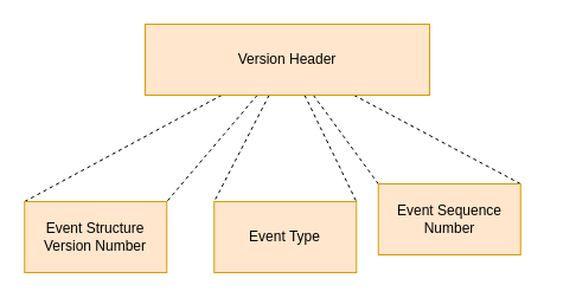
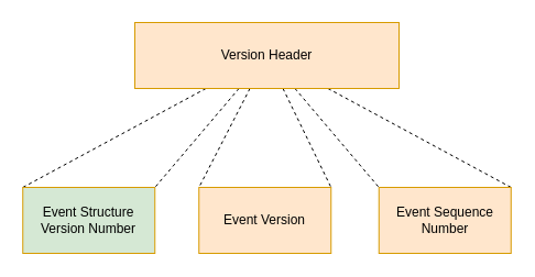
  <mxCell id="0" />
  <mxCell id="1" parent="0" />
  <mxCell id="2" style="rounded=0;orthogonalLoop=1;jettySize=auto;html=1;entryX=0;entryY=0;entryDx=0;entryDy=0;endArrow=none;endFill=0;dashed=1;" edge="1" parent="1" source="8" target="11"><mxGeometry relative="1" as="geometry" /></mxCell>
  <mxCell id="3" style="edgeStyle=none;rounded=0;orthogonalLoop=1;jettySize=auto;html=1;entryX=0;entryY=0;entryDx=0;entryDy=0;dashed=1;endArrow=none;endFill=0;" edge="1" parent="1" source="8" target="9"><mxGeometry relative="1" as="geometry" /></mxCell>
  <mxCell id="4" style="edgeStyle=none;rounded=0;orthogonalLoop=1;jettySize=auto;html=1;entryX=1;entryY=0;entryDx=0;entryDy=0;dashed=1;endArrow=none;endFill=0;" edge="1" parent="1" source="8" target="9"><mxGeometry relative="1" as="geometry" /></mxCell>
  <mxCell id="5" style="edgeStyle=none;rounded=0;orthogonalLoop=1;jettySize=auto;html=1;entryX=0;entryY=0;entryDx=0;entryDy=0;dashed=1;endArrow=none;endFill=0;" edge="1" parent="1" source="8" target="10"><mxGeometry relative="1" as="geometry" /></mxCell>
  <mxCell id="6" style="edgeStyle=none;rounded=0;orthogonalLoop=1;jettySize=auto;html=1;entryX=1;entryY=0;entryDx=0;entryDy=0;dashed=1;endArrow=none;endFill=0;" edge="1" parent="1" source="8" target="10"><mxGeometry relative="1" as="geometry" /></mxCell>
  <mxCell id="7" style="edgeStyle=none;rounded=0;orthogonalLoop=1;jettySize=auto;html=1;entryX=1;entryY=0;entryDx=0;entryDy=0;dashed=1;endArrow=none;endFill=0;" edge="1" parent="1" source="8" target="11"><mxGeometry relative="1" as="geometry" /></mxCell>
  <mxCell id="8" value="Version Header" style="rounded=0;whiteSpace=wrap;html=1;fillColor=#ffe6cc;strokeColor=#d79b00;" vertex="1" parent="1"><mxGeometry x="122" y="20" width="240" height="60" as="geometry" /></mxCell>
- <mxCell id="9" value="Event Type" style="rounded=0;whiteSpace=wrap;html=1;fillColor=#ffe6cc;strokeColor=#d79b00;" vertex="1" parent="1"><mxGeometry x="180.25" y="170" width="120" height="60" as="geometry" /></mxCell>
- <mxCell id="10" value="Event Sequence Number" style="rounded=0;whiteSpace=wrap;html=1;fillColor=#ffe6cc;strokeColor=#d79b00;" vertex="1" parent="1"><mxGeometry x="318.75" y="155" width="120" height="60" as="geometry" /></mxCell>
- <mxCell id="11" value="Event Structure&lt;br&gt;Version Number" style="rounded=0;whiteSpace=wrap;html=1;fillColor=#ffe6cc;strokeColor=#d79b00;" vertex="1" parent="1"><mxGeometry x="20.25" y="170" width="120" height="60" as="geometry" /></mxCell>
+ <mxCell id="9" value="Event Version" style="rounded=0;whiteSpace=wrap;html=1;fillColor=#ffe6cc;strokeColor=#d79b00;" vertex="1" parent="1"><mxGeometry x="180.25" y="170" width="120" height="60" as="geometry" /></mxCell>
+ <mxCell id="10" value="Event Sequence Number" style="rounded=0;whiteSpace=wrap;html=1;fillColor=#ffe6cc;strokeColor=#d79b00;" vertex="1" parent="1"><mxGeometry x="343.75" y="170" width="120" height="60" as="geometry" /></mxCell>
+ <mxCell id="11" value="Event Structure&lt;br&gt;Version Number" style="rounded=0;whiteSpace=wrap;html=1;fillColor=#d5e8d4;strokeColor=#d79b00;" vertex="1" parent="1"><mxGeometry x="20.25" y="170" width="120" height="60" as="geometry" /></mxCell>
